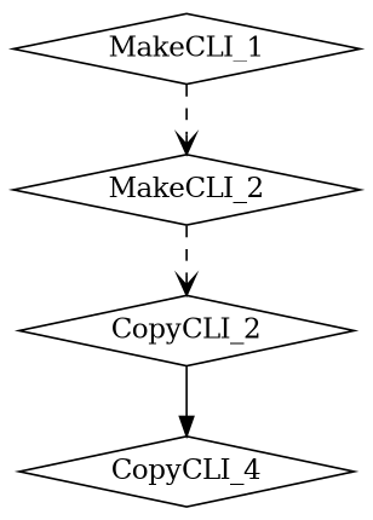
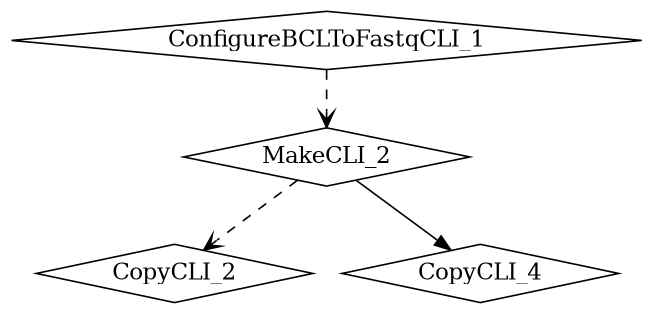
  digraph {
    node [shape=diamond]
    edge [arrowhead=vee style=dashed]
-   n1 [label=MakeCLI_1]
+   n1 [label=ConfigureBCLToFastqCLI_1]
    n2 [label=MakeCLI_2]
    n3 [label=CopyCLI_2]
    n4 [label=CopyCLI_4]
    n1 -> n2
    n2 -> n3
-   n3 -> n4 [arrowhead=normal style=solid]
+   n2 -> n4 [arrowhead=normal style=solid]
  }
